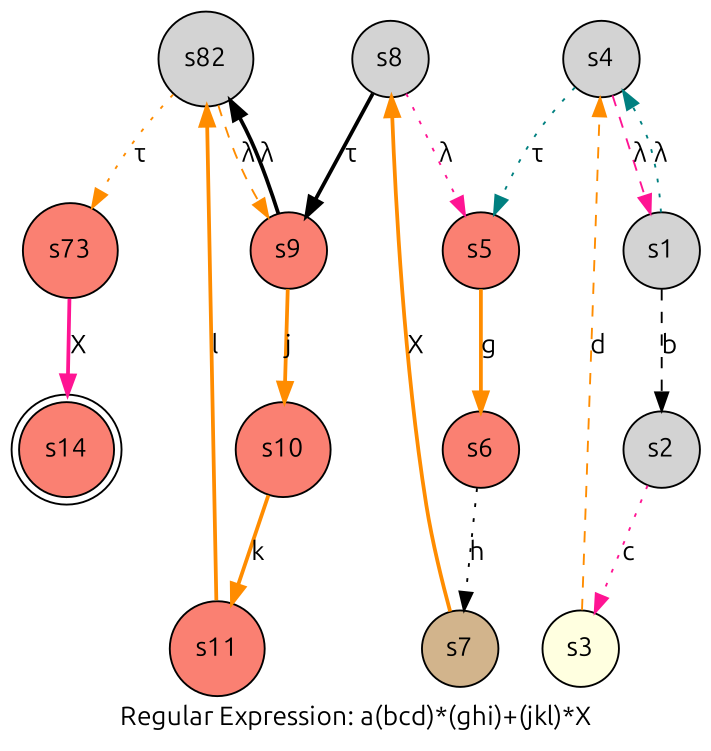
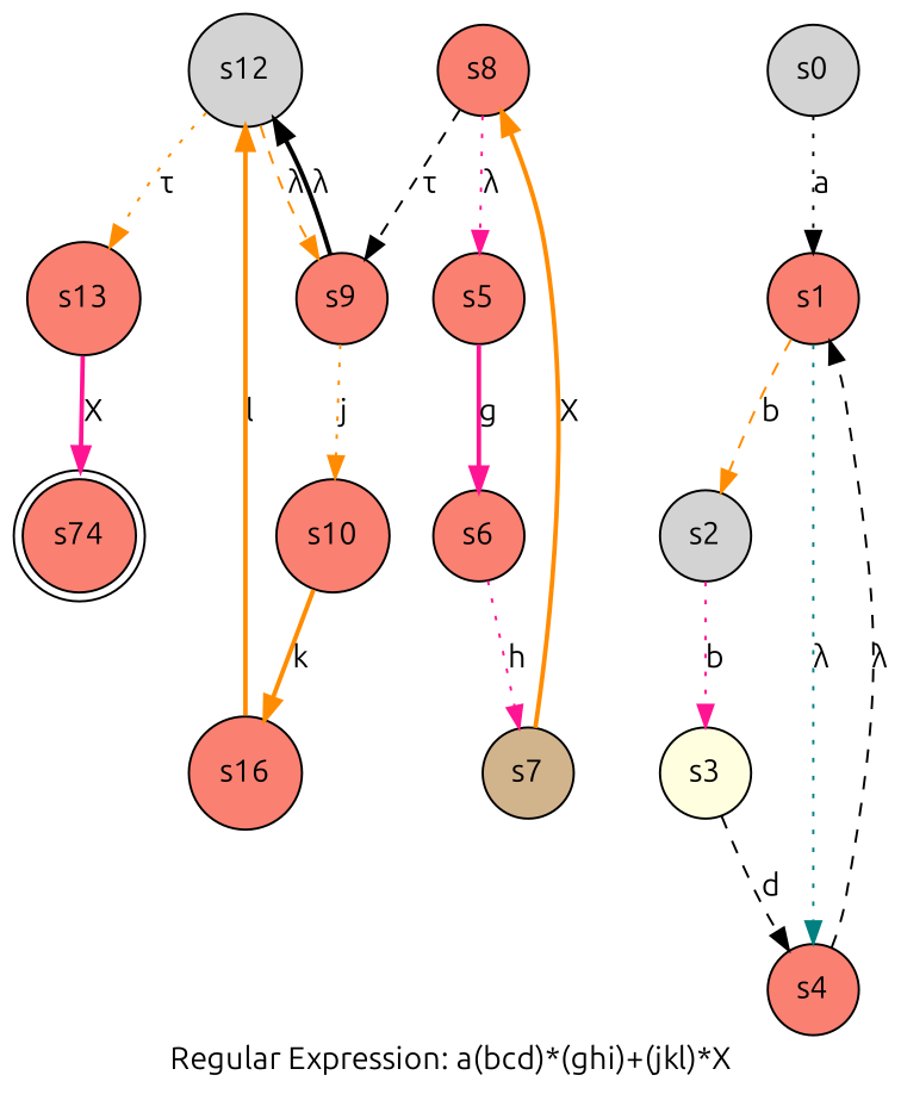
  digraph {
    fontname=Ubuntu
    label="Regular Expression: a(bcd)*(ghi)+(jkl)*X"
    rankdir=TB
    node [fillcolor=salmon fontname=Ubuntu shape=circle style=filled]
    edge [color=darkorange fontname=Ubuntu style=dotted]
-   s14 [shape=doublecircle]
-   s1 [fillcolor=lightgrey]
+   s14 [shape=doublecircle label=s74]
+   s0 [fillcolor=lightgrey]
+   s1
    s2 [fillcolor=lightgrey]
-   s4 [fillcolor=lightgrey]
+   s4
    s3 [fillcolor=lightyellow]
    s5
    s6
    s7 [fillcolor=tan]
-   s8 [fillcolor=lightgrey]
+   s8
    s9
    s10
-   s12 [fillcolor=lightgrey label=s82]
-   s11
-   s13 [label=s73]
-   s1 -> s2 [color=black label=b style=dashed]
+   s12 [fillcolor=lightgrey]
+   s11 [label=s16]
+   s13
+   s0 -> s1 [color=black label=a]
+   s1 -> s2 [label=b style=dashed]
    s1 -> s4 [color=teal label="λ"]
-   s2 -> s3 [color=deeppink label=c]
-   s4 -> s1 [color=deeppink label="λ" style=dashed]
-   s4 -> s5 [color=teal label="τ"]
-   s3 -> s4 [label=d style=dashed]
-   s5 -> s6 [label=g style=bold]
-   s6 -> s7 [color=black label=h]
+   s2 -> s3 [color=deeppink label=b]
+   s4 -> s1 [color=black label="λ" style=dashed]
+   s3 -> s4 [color=black label=d style=dashed]
+   s5 -> s6 [color=deeppink label=g style=bold]
+   s6 -> s7 [color=deeppink label=h]
    s7 -> s8 [label=X style=bold]
    s8 -> s5 [color=deeppink label="λ"]
-   s8 -> s9 [color=black label="τ" style=bold]
-   s9 -> s10 [label=j style=bold]
+   s8 -> s9 [color=black label="τ" style=dashed]
+   s9 -> s10 [label=j]
    s9 -> s12 [color=black label="λ" style=bold]
    s10 -> s11 [label=k style=bold]
    s12 -> s9 [label="λ" style=dashed]
    s12 -> s13 [label="τ"]
    s11 -> s12 [label=l style=bold]
    s13 -> s14 [color=deeppink label=X style=bold]
  }
